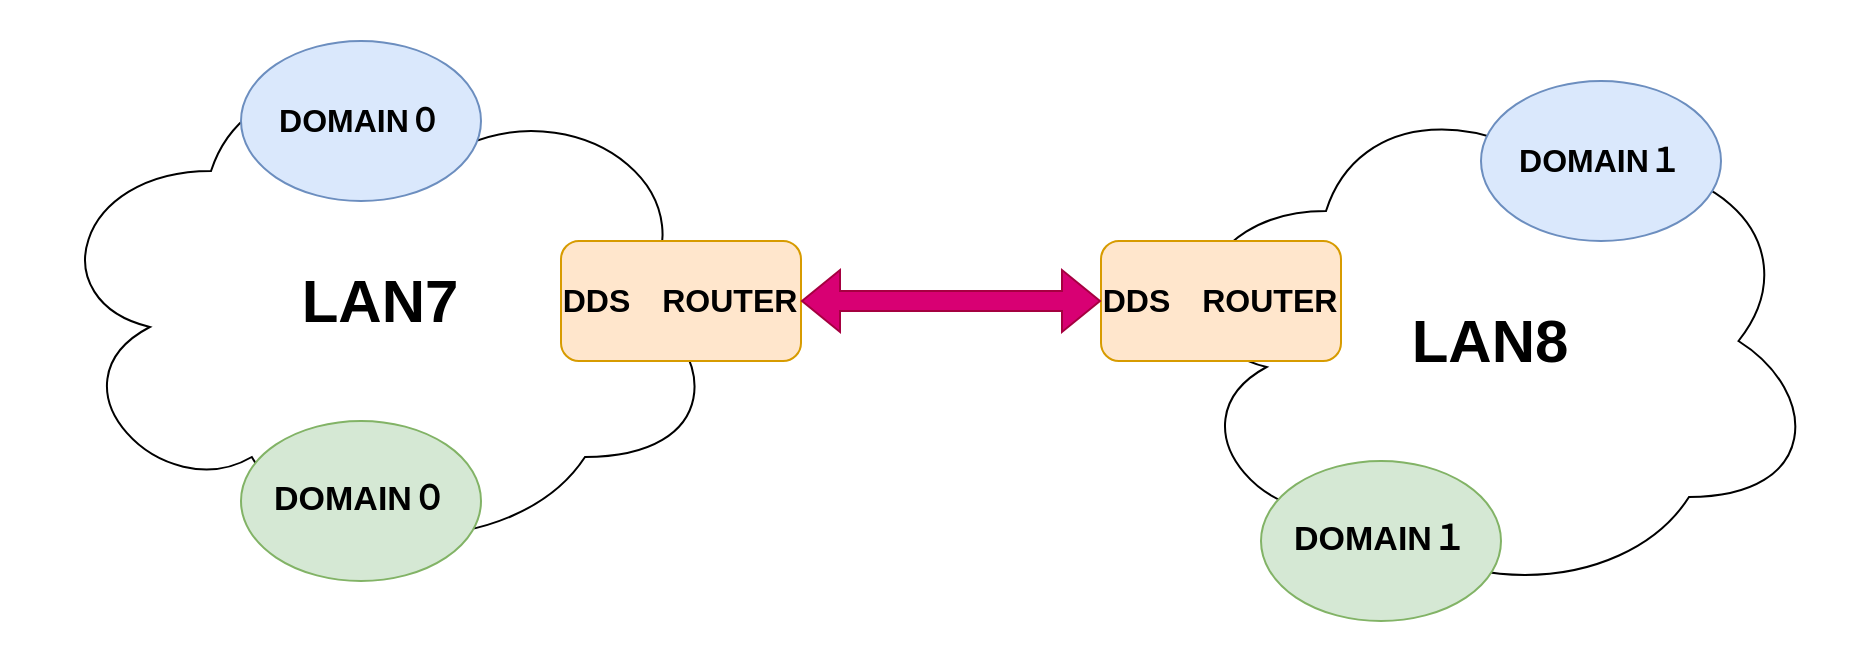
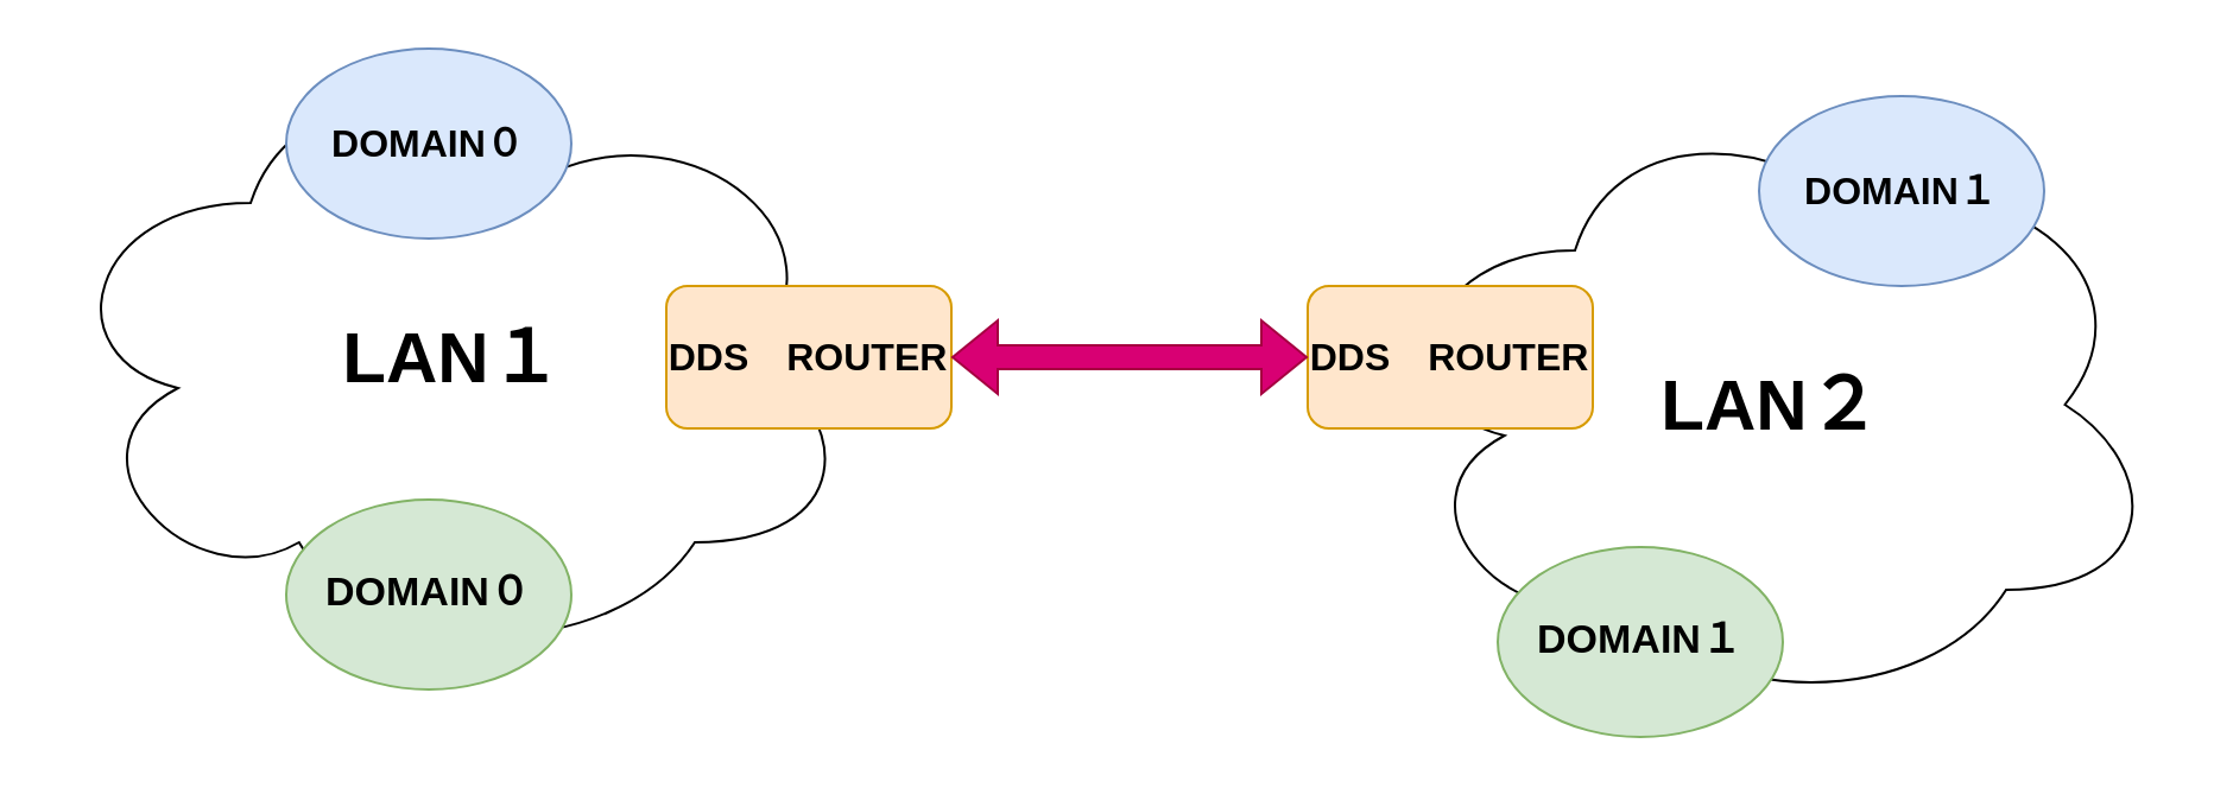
  <mxCell id="0" />
  <mxCell id="1" parent="0" />
- <mxCell id="2" value="&lt;font size=&quot;1&quot; style=&quot;line-height: 1.2;&quot;&gt;&lt;b style=&quot;font-size: 30px;&quot;&gt;LAN7&lt;/b&gt;&lt;/font&gt;" style="ellipse;shape=cloud;whiteSpace=wrap;html=1;" parent="1" vertex="1"><mxGeometry x="20" y="20" width="340" height="260" as="geometry" /></mxCell>
+ <mxCell id="2" value="&lt;font size=&quot;1&quot; style=&quot;line-height: 1.2;&quot;&gt;&lt;b style=&quot;font-size: 30px;&quot;&gt;LAN１&lt;/b&gt;&lt;/font&gt;" style="ellipse;shape=cloud;whiteSpace=wrap;html=1;" parent="1" vertex="1"><mxGeometry x="20" y="20" width="340" height="260" as="geometry" /></mxCell>
  <mxCell id="3" value="&lt;b&gt;&lt;font style=&quot;font-size: 16px;&quot;&gt;DOMAIN０&lt;/font&gt;&lt;/b&gt;" style="ellipse;whiteSpace=wrap;html=1;fillColor=#dae8fc;strokeColor=#6c8ebf;" parent="1" vertex="1"><mxGeometry x="120" y="20" width="120" height="80" as="geometry" /></mxCell>
  <mxCell id="4" value="&lt;span style=&quot;&quot;&gt;&lt;font style=&quot;font-size: 17px;&quot;&gt;&lt;b&gt;DOMAIN０&lt;/b&gt;&lt;/font&gt;&lt;/span&gt;" style="ellipse;whiteSpace=wrap;html=1;fillColor=#d5e8d4;strokeColor=#82b366;" parent="1" vertex="1"><mxGeometry x="120" y="210" width="120" height="80" as="geometry" /></mxCell>
  <mxCell id="5" value="&lt;b&gt;&lt;font style=&quot;font-size: 16px;&quot;&gt;DDS　ROUTER&lt;/font&gt;&lt;/b&gt;" style="rounded=1;whiteSpace=wrap;html=1;fillColor=#ffe6cc;strokeColor=#d79b00;" parent="1" vertex="1"><mxGeometry x="280" y="120" width="120" height="60" as="geometry" /></mxCell>
- <mxCell id="6" value="&lt;font size=&quot;1&quot; style=&quot;line-height: 1.2;&quot;&gt;&lt;b style=&quot;font-size: 30px;&quot;&gt;LAN8&lt;/b&gt;&lt;/font&gt;" style="ellipse;shape=cloud;whiteSpace=wrap;html=1;" parent="1" vertex="1"><mxGeometry x="580" y="40" width="330" height="260" as="geometry" /></mxCell>
+ <mxCell id="6" value="&lt;font size=&quot;1&quot; style=&quot;line-height: 1.2;&quot;&gt;&lt;b style=&quot;font-size: 30px;&quot;&gt;LAN２&lt;/b&gt;&lt;/font&gt;" style="ellipse;shape=cloud;whiteSpace=wrap;html=1;" parent="1" vertex="1"><mxGeometry x="580" y="40" width="330" height="260" as="geometry" /></mxCell>
  <mxCell id="7" value="&lt;b&gt;&lt;font style=&quot;font-size: 16px;&quot;&gt;DOMAIN１&lt;/font&gt;&lt;/b&gt;" style="ellipse;whiteSpace=wrap;html=1;fillColor=#dae8fc;strokeColor=#6c8ebf;" parent="1" vertex="1"><mxGeometry x="740" y="40" width="120" height="80" as="geometry" /></mxCell>
  <mxCell id="8" value="&lt;span style=&quot;&quot;&gt;&lt;font style=&quot;font-size: 17px;&quot;&gt;&lt;b&gt;DOMAIN１&lt;/b&gt;&lt;/font&gt;&lt;/span&gt;" style="ellipse;whiteSpace=wrap;html=1;fillColor=#d5e8d4;strokeColor=#82b366;" parent="1" vertex="1"><mxGeometry x="630" y="230" width="120" height="80" as="geometry" /></mxCell>
  <mxCell id="9" value="&lt;b&gt;&lt;font style=&quot;font-size: 16px;&quot;&gt;DDS　ROUTER&lt;/font&gt;&lt;/b&gt;" style="rounded=1;whiteSpace=wrap;html=1;fillColor=#ffe6cc;strokeColor=#d79b00;" parent="1" vertex="1"><mxGeometry x="550" y="120" width="120" height="60" as="geometry" /></mxCell>
  <mxCell id="10" value="" style="shape=flexArrow;endArrow=classic;startArrow=classic;html=1;rounded=0;fontSize=16;entryX=0;entryY=0.5;entryDx=0;entryDy=0;exitX=1;exitY=0.5;exitDx=0;exitDy=0;fillColor=#d80073;strokeColor=#A50040;" parent="1" source="5" target="9" edge="1"><mxGeometry width="100" height="100" relative="1" as="geometry"><mxPoint x="360" y="260" as="sourcePoint" /><mxPoint x="460" y="160" as="targetPoint" /></mxGeometry></mxCell>
